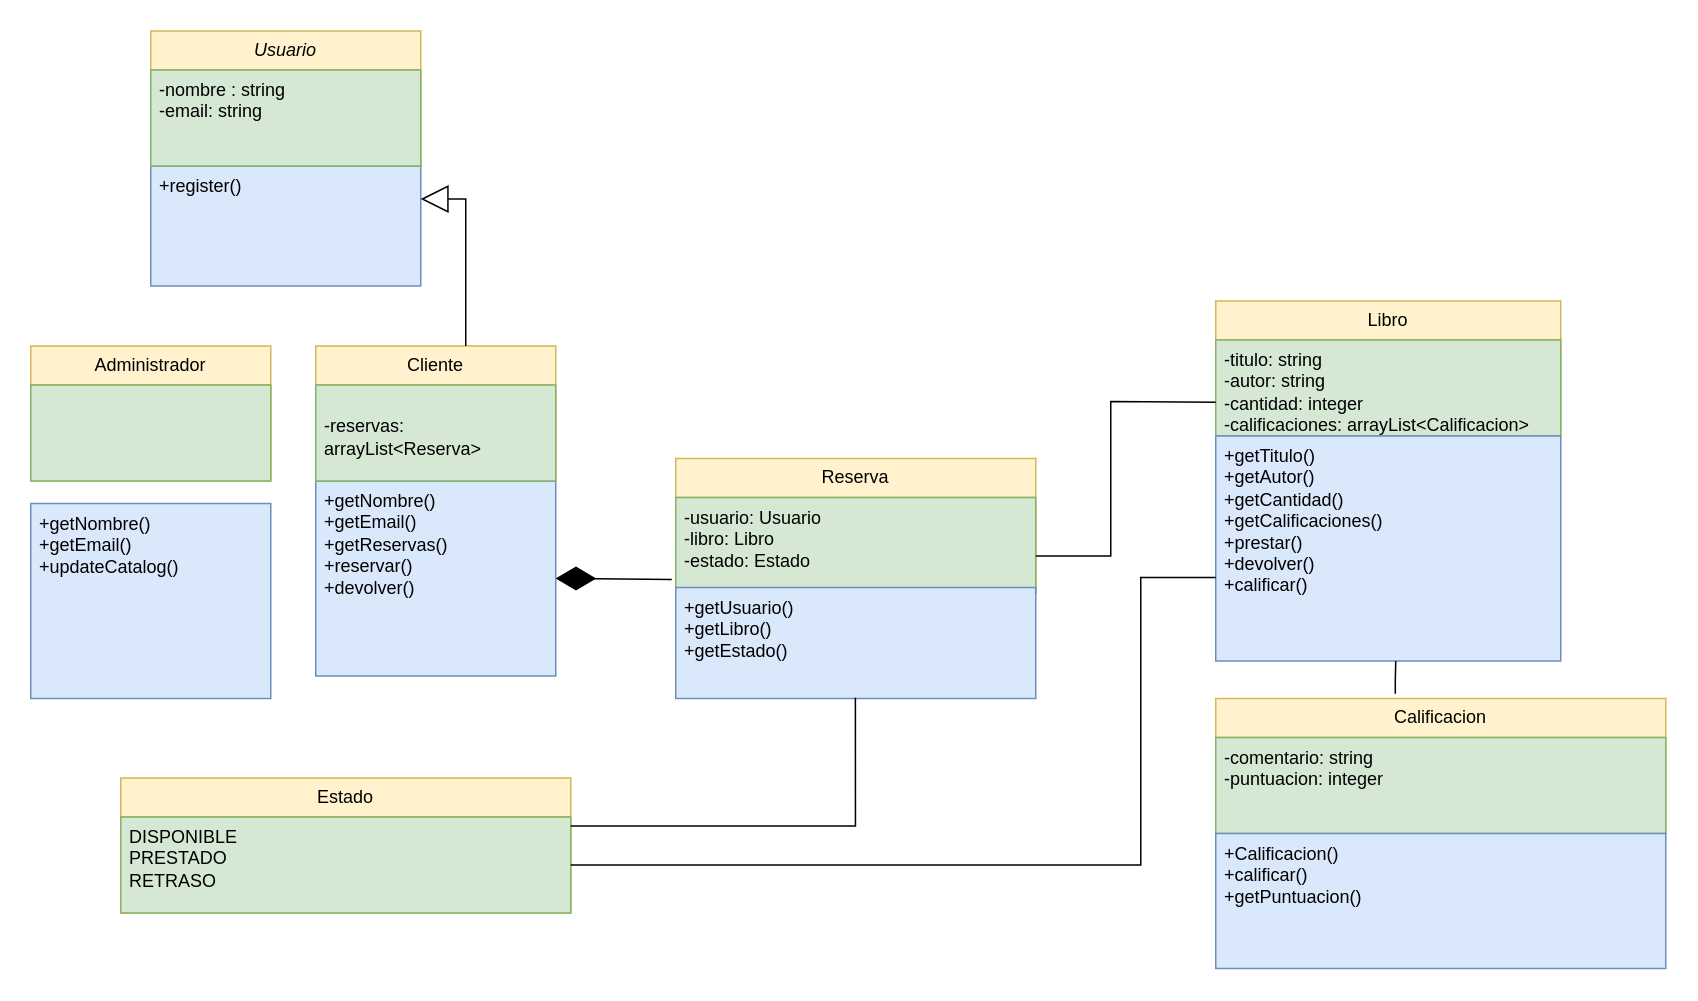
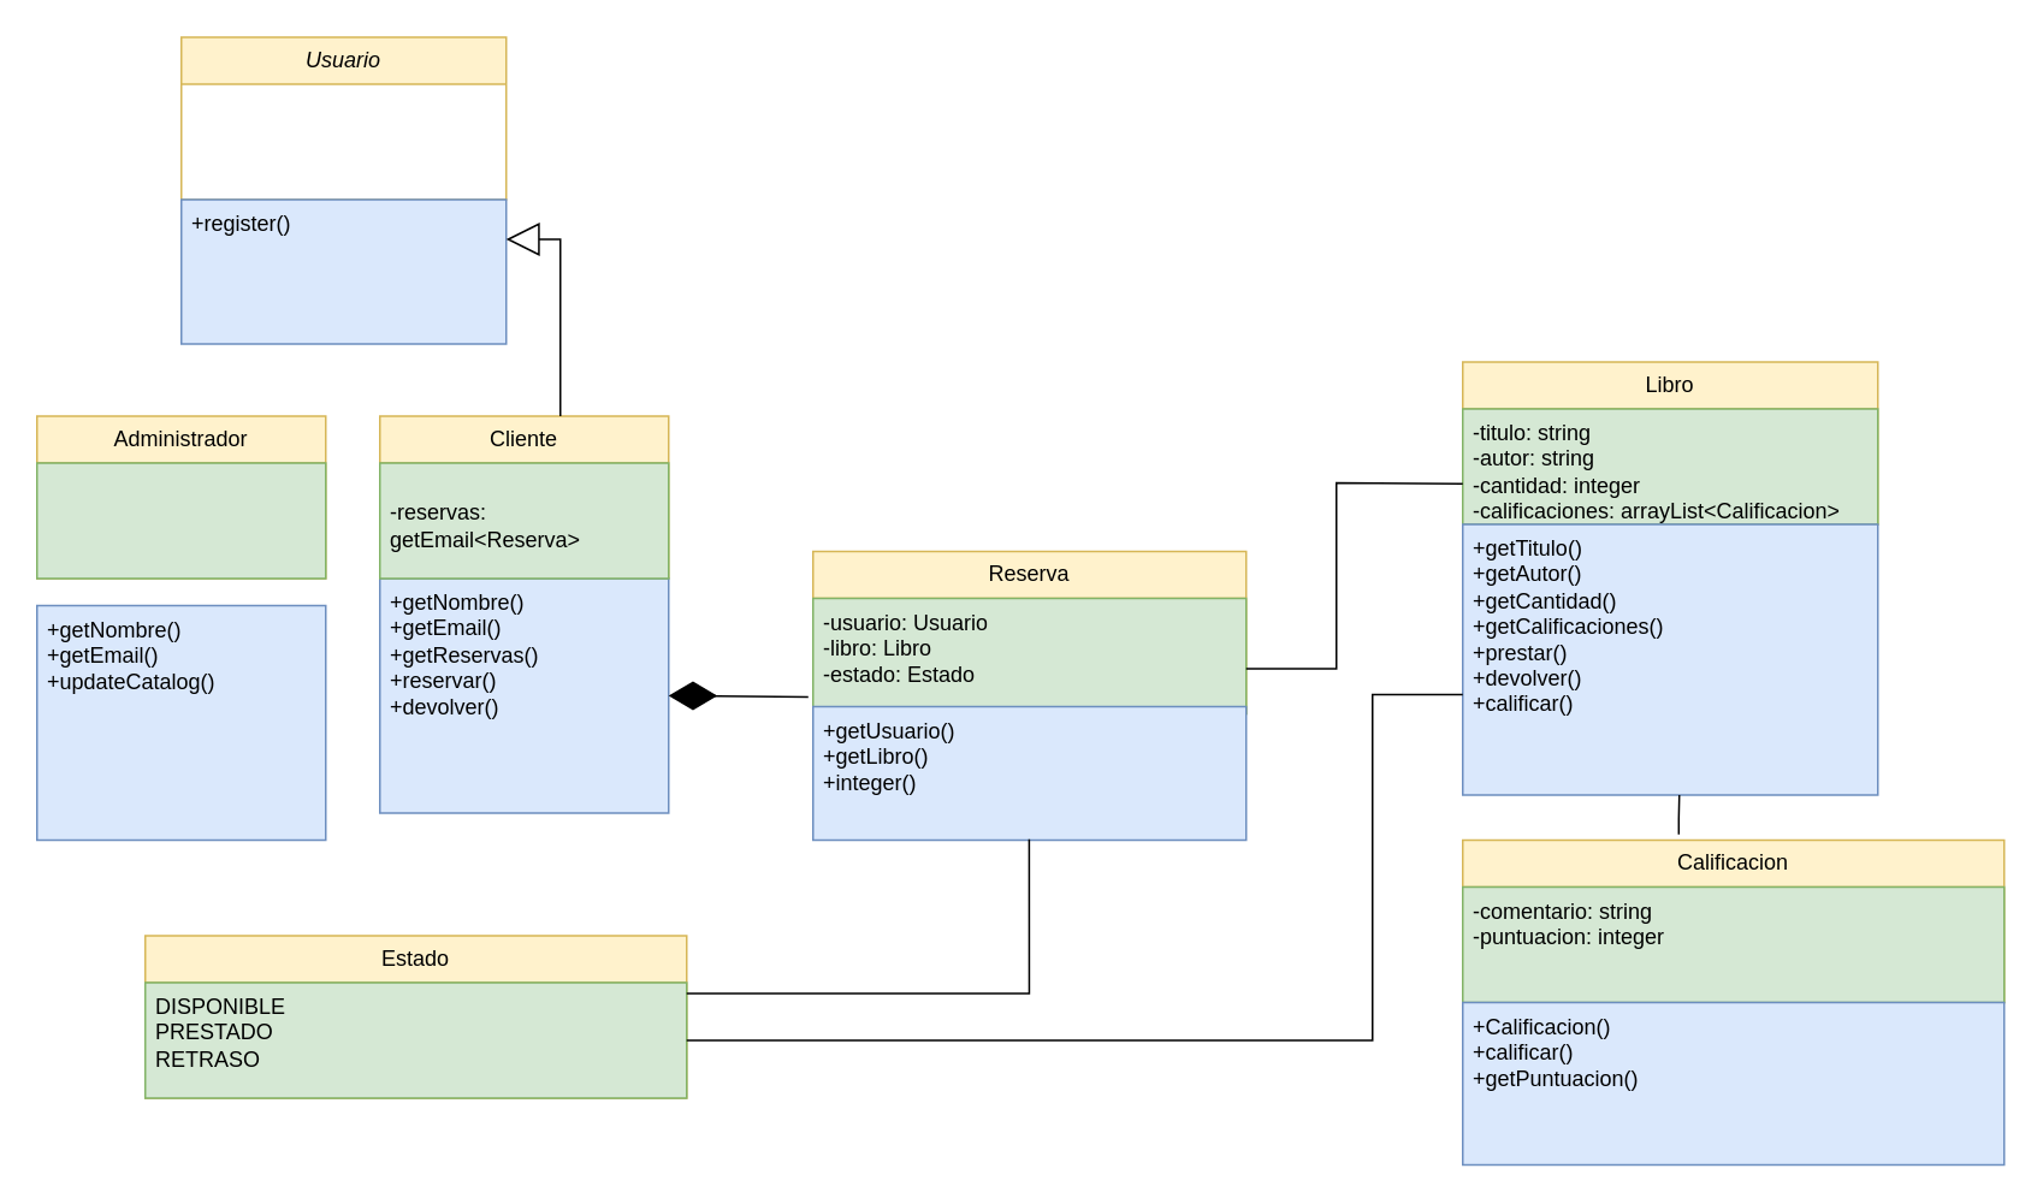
  <mxCell id="0" />
  <mxCell id="1" parent="0" />
  <mxCell id="2" value="Libro" style="swimlane;fontStyle=0;childLayout=stackLayout;horizontal=1;startSize=26;fillColor=#fff2cc;horizontalStack=0;resizeParent=1;resizeParentMax=0;resizeLast=0;collapsible=1;marginBottom=0;whiteSpace=wrap;html=1;strokeColor=#d6b656;" parent="1" vertex="1"><mxGeometry x="810" y="200" width="230" height="90" as="geometry" /></mxCell>
  <mxCell id="3" value="-titulo: string&lt;br&gt;-autor: string&lt;br&gt;-cantidad: integer&lt;br&gt;-calificaciones: arrayList&amp;lt;Calificacion&amp;gt;" style="text;strokeColor=#82b366;fillColor=#d5e8d4;align=left;verticalAlign=top;spacingLeft=4;spacingRight=4;overflow=hidden;rotatable=0;points=[[0,0.5],[1,0.5]];portConstraint=eastwest;whiteSpace=wrap;html=1;" parent="2" vertex="1"><mxGeometry y="26" width="230" height="64" as="geometry" /></mxCell>
  <mxCell id="4" value="+getTitulo()&lt;br&gt;+getAutor()&lt;br&gt;+getCantidad()&lt;br&gt;+getCalificaciones()&lt;br&gt;+prestar()&lt;br&gt;+devolver()&lt;br&gt;+calificar()" style="text;strokeColor=#6c8ebf;fillColor=#dae8fc;align=left;verticalAlign=top;spacingLeft=4;spacingRight=4;overflow=hidden;rotatable=0;points=[[0,0.5],[1,0.5]];portConstraint=eastwest;whiteSpace=wrap;html=1;" parent="1" vertex="1"><mxGeometry x="810" y="290" width="230" height="150" as="geometry" /></mxCell>
  <mxCell id="5" value="Calificacion" style="swimlane;fontStyle=0;childLayout=stackLayout;horizontal=1;startSize=26;fillColor=#fff2cc;horizontalStack=0;resizeParent=1;resizeParentMax=0;resizeLast=0;collapsible=1;marginBottom=0;whiteSpace=wrap;html=1;strokeColor=#d6b656;" parent="1" vertex="1"><mxGeometry x="810" y="465" width="300" height="90" as="geometry" /></mxCell>
  <mxCell id="6" value="-comentario: string&lt;br&gt;-puntuacion: integer" style="text;strokeColor=#82b366;fillColor=#d5e8d4;align=left;verticalAlign=top;spacingLeft=4;spacingRight=4;overflow=hidden;rotatable=0;points=[[0,0.5],[1,0.5]];portConstraint=eastwest;whiteSpace=wrap;html=1;" parent="5" vertex="1"><mxGeometry y="26" width="300" height="64" as="geometry" /></mxCell>
  <mxCell id="7" value="+Calificacion()&lt;br&gt;+calificar()&lt;br&gt;+getPuntuacion()" style="text;strokeColor=#6c8ebf;fillColor=#dae8fc;align=left;verticalAlign=top;spacingLeft=4;spacingRight=4;overflow=hidden;rotatable=0;points=[[0,0.5],[1,0.5]];portConstraint=eastwest;whiteSpace=wrap;html=1;" parent="1" vertex="1"><mxGeometry x="810" y="555" width="300" height="90" as="geometry" /></mxCell>
  <mxCell id="8" value="Reserva" style="swimlane;fontStyle=0;childLayout=stackLayout;horizontal=1;startSize=26;fillColor=#fff2cc;horizontalStack=0;resizeParent=1;resizeParentMax=0;resizeLast=0;collapsible=1;marginBottom=0;whiteSpace=wrap;html=1;strokeColor=#d6b656;" parent="1" vertex="1"><mxGeometry x="450" y="305" width="240" height="90" as="geometry" /></mxCell>
  <mxCell id="9" value="-usuario: Usuario&lt;br&gt;-libro: Libro&lt;br&gt;-estado: Estado" style="text;strokeColor=#82b366;fillColor=#d5e8d4;align=left;verticalAlign=top;spacingLeft=4;spacingRight=4;overflow=hidden;rotatable=0;points=[[0,0.5],[1,0.5]];portConstraint=eastwest;whiteSpace=wrap;html=1;" parent="8" vertex="1"><mxGeometry y="26" width="240" height="64" as="geometry" /></mxCell>
- <mxCell id="10" value="+getUsuario()&lt;br&gt;+getLibro()&lt;br&gt;+getEstado()&lt;br&gt;" style="text;strokeColor=#6c8ebf;fillColor=#dae8fc;align=left;verticalAlign=top;spacingLeft=4;spacingRight=4;overflow=hidden;rotatable=0;points=[[0,0.5],[1,0.5]];portConstraint=eastwest;whiteSpace=wrap;html=1;" parent="1" vertex="1"><mxGeometry x="450" y="391" width="240" height="74" as="geometry" /></mxCell>
+ <mxCell id="10" value="+getUsuario()&lt;br&gt;+getLibro()&lt;br&gt;+integer()&lt;br&gt;" style="text;strokeColor=#6c8ebf;fillColor=#dae8fc;align=left;verticalAlign=top;spacingLeft=4;spacingRight=4;overflow=hidden;rotatable=0;points=[[0,0.5],[1,0.5]];portConstraint=eastwest;whiteSpace=wrap;html=1;" parent="1" vertex="1"><mxGeometry x="450" y="391" width="240" height="74" as="geometry" /></mxCell>
  <mxCell id="11" value="Estado" style="swimlane;fontStyle=0;childLayout=stackLayout;horizontal=1;startSize=26;fillColor=#fff2cc;horizontalStack=0;resizeParent=1;resizeParentMax=0;resizeLast=0;collapsible=1;marginBottom=0;whiteSpace=wrap;html=1;strokeColor=#d6b656;" parent="1" vertex="1"><mxGeometry x="80" y="518" width="300" height="90" as="geometry" /></mxCell>
  <mxCell id="12" value="DISPONIBLE&lt;br&gt;PRESTADO&lt;br&gt;RETRASO" style="text;strokeColor=#82b366;fillColor=#d5e8d4;align=left;verticalAlign=top;spacingLeft=4;spacingRight=4;overflow=hidden;rotatable=0;points=[[0,0.5],[1,0.5]];portConstraint=eastwest;whiteSpace=wrap;html=1;" parent="11" vertex="1"><mxGeometry y="26" width="300" height="64" as="geometry" /></mxCell>
  <mxCell id="13" value="&lt;i&gt;Usuario&lt;/i&gt;" style="swimlane;fontStyle=0;childLayout=stackLayout;horizontal=1;startSize=26;fillColor=#fff2cc;horizontalStack=0;resizeParent=1;resizeParentMax=0;resizeLast=0;collapsible=1;marginBottom=0;whiteSpace=wrap;html=1;strokeColor=#d6b656;" vertex="1" parent="1"><mxGeometry x="100" y="20" width="180" height="90" as="geometry" /></mxCell>
  <mxCell id="14" value="+register()" style="text;strokeColor=#6c8ebf;fillColor=#dae8fc;align=left;verticalAlign=top;spacingLeft=4;spacingRight=4;overflow=hidden;rotatable=0;points=[[0,0.5],[1,0.5]];portConstraint=eastwest;whiteSpace=wrap;html=1;" vertex="1" parent="1"><mxGeometry x="100" y="110" width="180" height="80" as="geometry" /></mxCell>
- <mxCell id="15" value="-nombre : string&lt;br&gt;-email: string&lt;br&gt;" style="text;strokeColor=#82b366;fillColor=#d5e8d4;align=left;verticalAlign=top;spacingLeft=4;spacingRight=4;overflow=hidden;rotatable=0;points=[[0,0.5],[1,0.5]];portConstraint=eastwest;whiteSpace=wrap;html=1;" vertex="1" parent="1"><mxGeometry x="100" y="46" width="180" height="64" as="geometry" /></mxCell>
  <mxCell id="16" value="Administrador" style="swimlane;fontStyle=0;childLayout=stackLayout;horizontal=1;startSize=26;fillColor=#fff2cc;horizontalStack=0;resizeParent=1;resizeParentMax=0;resizeLast=0;collapsible=1;marginBottom=0;whiteSpace=wrap;html=1;strokeColor=#d6b656;" vertex="1" parent="1"><mxGeometry x="20" y="230" width="160" height="90" as="geometry" /></mxCell>
  <mxCell id="17" value="+getNombre()&lt;br&gt;+getEmail()&lt;br&gt;+updateCatalog()" style="text;strokeColor=#6c8ebf;fillColor=#dae8fc;align=left;verticalAlign=top;spacingLeft=4;spacingRight=4;overflow=hidden;rotatable=0;points=[[0,0.5],[1,0.5]];portConstraint=eastwest;whiteSpace=wrap;html=1;" vertex="1" parent="1"><mxGeometry x="20" y="335" width="160" height="130" as="geometry" /></mxCell>
  <mxCell id="18" value="" style="text;strokeColor=#82b366;fillColor=#d5e8d4;align=left;verticalAlign=top;spacingLeft=4;spacingRight=4;overflow=hidden;rotatable=0;points=[[0,0.5],[1,0.5]];portConstraint=eastwest;whiteSpace=wrap;html=1;" vertex="1" parent="1"><mxGeometry x="20" y="256" width="160" height="64" as="geometry" /></mxCell>
  <mxCell id="19" value="Cliente" style="swimlane;fontStyle=0;childLayout=stackLayout;horizontal=1;startSize=26;fillColor=#fff2cc;horizontalStack=0;resizeParent=1;resizeParentMax=0;resizeLast=0;collapsible=1;marginBottom=0;whiteSpace=wrap;html=1;strokeColor=#d6b656;" vertex="1" parent="1"><mxGeometry x="210" y="230" width="160" height="90" as="geometry" /></mxCell>
  <mxCell id="20" value="+getNombre()&lt;br&gt;+getEmail()&lt;br&gt;+getReservas()&lt;br&gt;+reservar()&lt;br&gt;+devolver()" style="text;strokeColor=#6c8ebf;fillColor=#dae8fc;align=left;verticalAlign=top;spacingLeft=4;spacingRight=4;overflow=hidden;rotatable=0;points=[[0,0.5],[1,0.5]];portConstraint=eastwest;whiteSpace=wrap;html=1;" vertex="1" parent="1"><mxGeometry x="210" y="320" width="160" height="130" as="geometry" /></mxCell>
- <mxCell id="21" value="&lt;br&gt;-reservas: arrayList&amp;lt;Reserva&amp;gt;" style="text;strokeColor=#82b366;fillColor=#d5e8d4;align=left;verticalAlign=top;spacingLeft=4;spacingRight=4;overflow=hidden;rotatable=0;points=[[0,0.5],[1,0.5]];portConstraint=eastwest;whiteSpace=wrap;html=1;" vertex="1" parent="1"><mxGeometry x="210" y="256" width="160" height="64" as="geometry" /></mxCell>
+ <mxCell id="21" value="&lt;br&gt;-reservas: getEmail&amp;lt;Reserva&amp;gt;" style="text;strokeColor=#82b366;fillColor=#d5e8d4;align=left;verticalAlign=top;spacingLeft=4;spacingRight=4;overflow=hidden;rotatable=0;points=[[0,0.5],[1,0.5]];portConstraint=eastwest;whiteSpace=wrap;html=1;" vertex="1" parent="1"><mxGeometry x="210" y="256" width="160" height="64" as="geometry" /></mxCell>
  <mxCell id="22" value="" style="endArrow=diamondThin;endFill=1;endSize=24;html=1;rounded=0;entryX=1;entryY=0.5;entryDx=0;entryDy=0;exitX=-0.011;exitY=0.854;exitDx=0;exitDy=0;exitPerimeter=0;" edge="1" parent="1" source="9" target="20"><mxGeometry width="160" relative="1" as="geometry"><mxPoint x="440" y="385" as="sourcePoint" /><mxPoint x="610" y="380" as="targetPoint" /><Array as="points"><mxPoint x="380" y="385" /></Array></mxGeometry></mxCell>
  <mxCell id="23" value="" style="endArrow=block;endSize=16;endFill=0;html=1;rounded=0;exitX=0.25;exitY=0;exitDx=0;exitDy=0;entryX=1;entryY=0.275;entryDx=0;entryDy=0;entryPerimeter=0;" edge="1" parent="1" target="14"><mxGeometry width="160" relative="1" as="geometry"><mxPoint x="310" y="230" as="sourcePoint" /><mxPoint x="347" y="132" as="targetPoint" /><Array as="points"><mxPoint x="310" y="132" /></Array></mxGeometry></mxCell>
  <mxCell id="24" value="" style="endArrow=none;html=1;rounded=0;entryX=0;entryY=0.75;entryDx=0;entryDy=0;" edge="1" parent="1" target="2"><mxGeometry width="50" height="50" relative="1" as="geometry"><mxPoint x="690" y="370" as="sourcePoint" /><mxPoint x="550" y="0" as="targetPoint" /><Array as="points"><mxPoint x="740" y="370" /><mxPoint x="740" y="267" /></Array></mxGeometry></mxCell>
  <mxCell id="25" value="" style="endArrow=none;html=1;edgeStyle=orthogonalEdgeStyle;rounded=0;exitX=0.399;exitY=-0.035;exitDx=0;exitDy=0;exitPerimeter=0;" edge="1" parent="1" source="5"><mxGeometry relative="1" as="geometry"><mxPoint x="770" y="440" as="sourcePoint" /><mxPoint x="930" y="440" as="targetPoint" /></mxGeometry></mxCell>
  <mxCell id="26" value="" style="endArrow=none;html=1;edgeStyle=orthogonalEdgeStyle;rounded=0;exitX=1;exitY=0.5;exitDx=0;exitDy=0;" edge="1" parent="1" source="12"><mxGeometry relative="1" as="geometry"><mxPoint x="650" y="384.41" as="sourcePoint" /><mxPoint x="810" y="384.41" as="targetPoint" /><Array as="points"><mxPoint x="760" y="576" /><mxPoint x="760" y="384" /></Array></mxGeometry></mxCell>
  <mxCell id="27" value="" style="endArrow=none;html=1;edgeStyle=orthogonalEdgeStyle;rounded=0;entryX=0.499;entryY=0.993;entryDx=0;entryDy=0;entryPerimeter=0;" edge="1" parent="1" target="10"><mxGeometry relative="1" as="geometry"><mxPoint x="380" y="550" as="sourcePoint" /><mxPoint x="570" y="490" as="targetPoint" /><Array as="points"><mxPoint x="570" y="550" /></Array></mxGeometry></mxCell>
